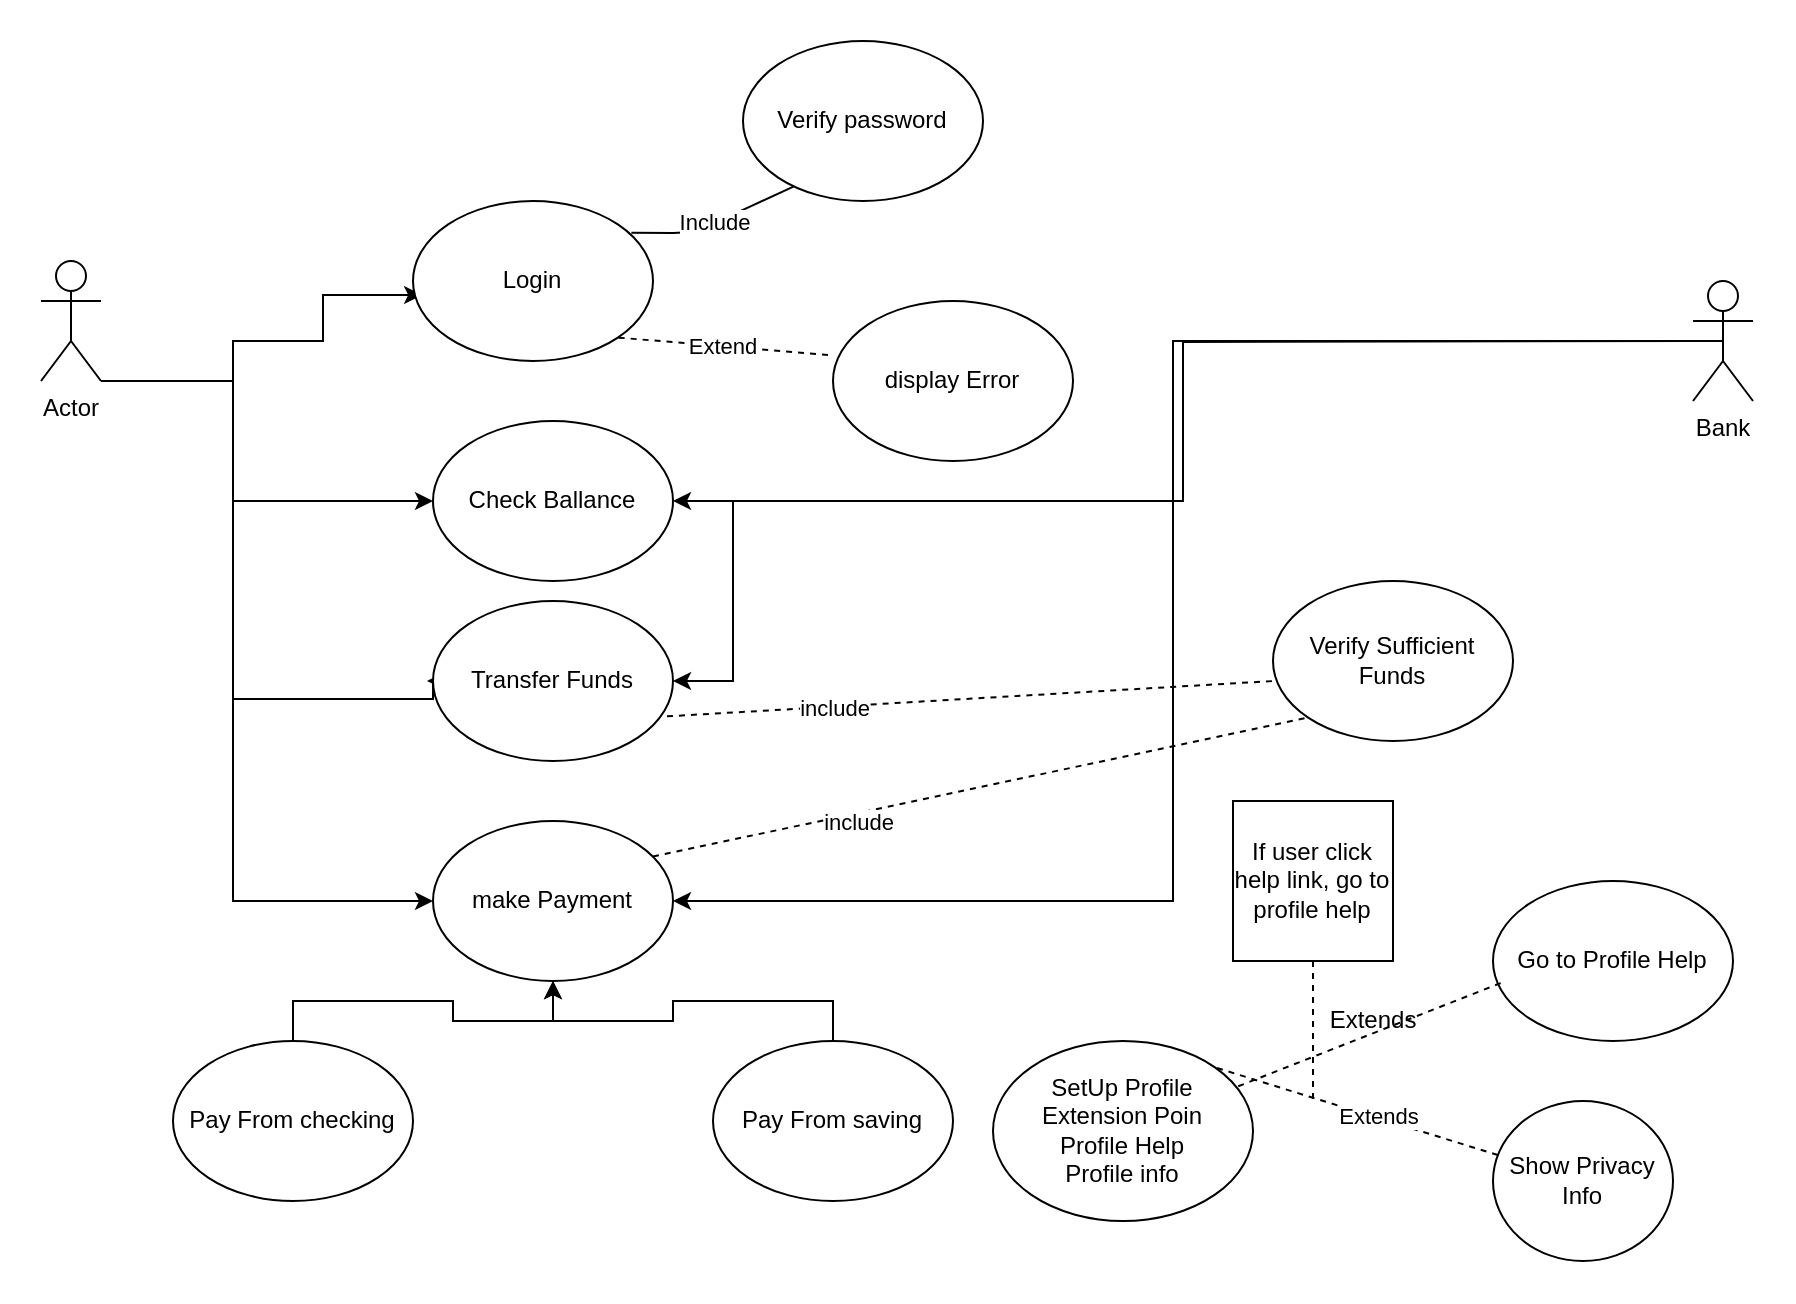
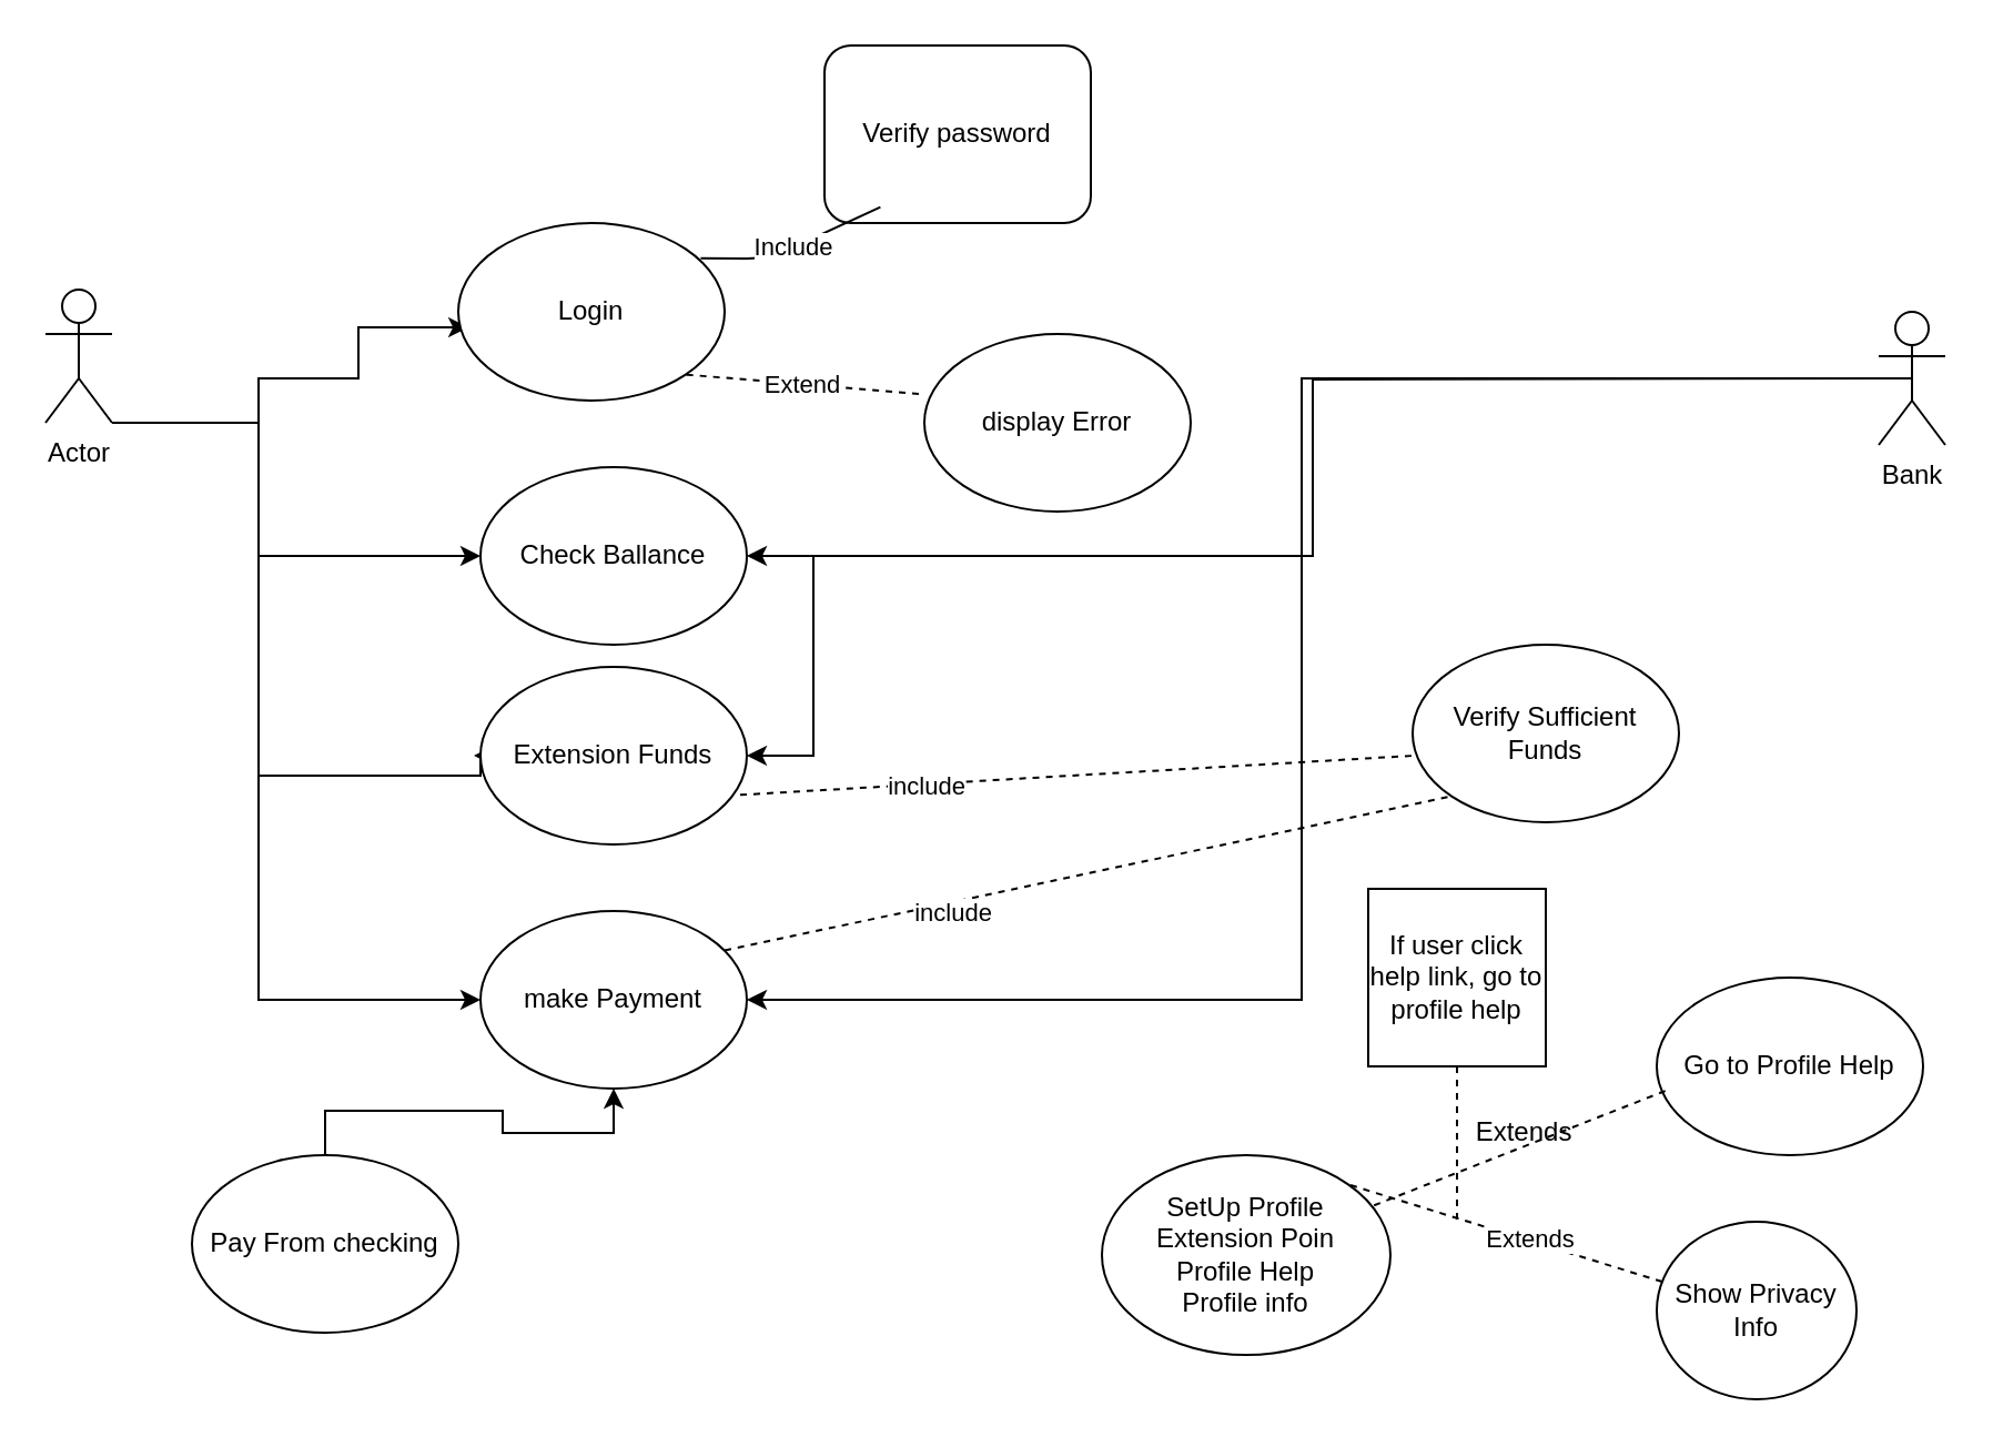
  <mxCell id="0" />
  <mxCell id="1" parent="0" />
  <mxCell id="2" style="edgeStyle=orthogonalEdgeStyle;rounded=0;orthogonalLoop=1;jettySize=auto;html=1;exitX=1;exitY=1;exitDx=0;exitDy=0;exitPerimeter=0;entryX=0.038;entryY=0.588;entryDx=0;entryDy=0;entryPerimeter=0;" parent="1" source="6" target="7" edge="1"><mxGeometry relative="1" as="geometry"><Array as="points"><mxPoint x="116" y="170" /><mxPoint x="161" y="170" /><mxPoint x="161" y="147" /></Array></mxGeometry></mxCell>
  <mxCell id="3" style="edgeStyle=orthogonalEdgeStyle;rounded=0;orthogonalLoop=1;jettySize=auto;html=1;exitX=1;exitY=1;exitDx=0;exitDy=0;exitPerimeter=0;" edge="1" parent="1" source="6" target="12"><mxGeometry relative="1" as="geometry"><Array as="points"><mxPoint x="116" y="250" /></Array></mxGeometry></mxCell>
  <mxCell id="4" style="edgeStyle=orthogonalEdgeStyle;rounded=0;orthogonalLoop=1;jettySize=auto;html=1;exitX=1;exitY=1;exitDx=0;exitDy=0;exitPerimeter=0;" edge="1" parent="1" source="6"><mxGeometry relative="1" as="geometry"><mxPoint x="213" y="340" as="targetPoint" /><Array as="points"><mxPoint x="116" y="349" /><mxPoint x="216" y="349" /><mxPoint x="216" y="340" /></Array></mxGeometry></mxCell>
  <mxCell id="5" style="edgeStyle=orthogonalEdgeStyle;rounded=0;orthogonalLoop=1;jettySize=auto;html=1;exitX=1;exitY=1;exitDx=0;exitDy=0;exitPerimeter=0;entryX=0;entryY=0.5;entryDx=0;entryDy=0;" edge="1" parent="1" source="6" target="18"><mxGeometry relative="1" as="geometry"><Array as="points"><mxPoint x="116" y="190" /><mxPoint x="116" y="450" /></Array></mxGeometry></mxCell>
  <mxCell id="6" value="Actor" style="shape=umlActor;verticalLabelPosition=bottom;verticalAlign=top;html=1;outlineConnect=0;" parent="1" vertex="1"><mxGeometry x="20" y="130" width="30" height="60" as="geometry" /></mxCell>
  <mxCell id="7" value="Login" style="ellipse;whiteSpace=wrap;html=1;" parent="1" vertex="1"><mxGeometry x="206" y="100" width="120" height="80" as="geometry" /></mxCell>
- <mxCell id="8" value="Verify password" style="ellipse;whiteSpace=wrap;html=1;" parent="1" vertex="1"><mxGeometry x="371" y="20" width="120" height="80" as="geometry" /></mxCell>
+ <mxCell id="8" value="Verify password" style="whiteSpace=wrap;html=1;rounded=1;" parent="1" vertex="1"><mxGeometry x="371" y="20" width="120" height="80" as="geometry" /></mxCell>
  <mxCell id="9" value="display Error" style="ellipse;whiteSpace=wrap;html=1;" parent="1" vertex="1"><mxGeometry x="416" y="150" width="120" height="80" as="geometry" /></mxCell>
  <mxCell id="10" value="Include" style="endArrow=none;dashed=0;html=1;entryX=0.21;entryY=0.91;entryDx=0;entryDy=0;entryPerimeter=0;exitX=0.91;exitY=0.199;exitDx=0;exitDy=0;exitPerimeter=0;" parent="1" source="7" target="8" edge="1"><mxGeometry width="50" height="50" relative="1" as="geometry"><mxPoint x="316" y="190" as="sourcePoint" /><mxPoint x="366" y="140" as="targetPoint" /><Array as="points"><mxPoint x="346" y="116" /></Array></mxGeometry></mxCell>
  <mxCell id="11" value="Extend" style="endArrow=none;dashed=1;html=1;exitX=-0.021;exitY=0.338;exitDx=0;exitDy=0;exitPerimeter=0;entryX=1;entryY=1;entryDx=0;entryDy=0;" parent="1" source="9" target="7" edge="1"><mxGeometry width="50" height="50" relative="1" as="geometry"><mxPoint x="406" y="230" as="sourcePoint" /><mxPoint x="456" y="180" as="targetPoint" /><Array as="points" /></mxGeometry></mxCell>
  <mxCell id="12" value="Check Ballance" style="ellipse;whiteSpace=wrap;html=1;" parent="1" vertex="1"><mxGeometry x="216" y="210" width="120" height="80" as="geometry" /></mxCell>
  <mxCell id="13" style="edgeStyle=orthogonalEdgeStyle;rounded=0;orthogonalLoop=1;jettySize=auto;html=1;entryX=1;entryY=0.5;entryDx=0;entryDy=0;" edge="1" parent="1" target="12"><mxGeometry relative="1" as="geometry"><mxPoint x="846" y="170" as="sourcePoint" /></mxGeometry></mxCell>
  <mxCell id="14" style="edgeStyle=orthogonalEdgeStyle;rounded=0;orthogonalLoop=1;jettySize=auto;html=1;exitX=0.5;exitY=0.5;exitDx=0;exitDy=0;exitPerimeter=0;entryX=1;entryY=0.5;entryDx=0;entryDy=0;" edge="1" parent="1" source="16" target="17"><mxGeometry relative="1" as="geometry"><mxPoint x="336" y="350" as="targetPoint" /><Array as="points"><mxPoint x="586" y="170" /><mxPoint x="586" y="250" /><mxPoint x="366" y="250" /><mxPoint x="366" y="340" /></Array></mxGeometry></mxCell>
  <mxCell id="15" style="edgeStyle=orthogonalEdgeStyle;rounded=0;orthogonalLoop=1;jettySize=auto;html=1;exitX=0.5;exitY=0.5;exitDx=0;exitDy=0;exitPerimeter=0;entryX=1;entryY=0.5;entryDx=0;entryDy=0;" edge="1" parent="1" source="16" target="18"><mxGeometry relative="1" as="geometry"><Array as="points"><mxPoint x="586" y="170" /><mxPoint x="586" y="450" /></Array></mxGeometry></mxCell>
  <mxCell id="16" value="Bank" style="shape=umlActor;verticalLabelPosition=bottom;verticalAlign=top;html=1;outlineConnect=0;" vertex="1" parent="1"><mxGeometry x="846" y="140" width="30" height="60" as="geometry" /></mxCell>
- <mxCell id="17" value="Transfer Funds" style="ellipse;whiteSpace=wrap;html=1;" vertex="1" parent="1"><mxGeometry x="216" y="300" width="120" height="80" as="geometry" /></mxCell>
+ <mxCell id="17" value="Extension Funds" style="ellipse;whiteSpace=wrap;html=1;" vertex="1" parent="1"><mxGeometry x="216" y="300" width="120" height="80" as="geometry" /></mxCell>
  <mxCell id="18" value="make Payment" style="ellipse;whiteSpace=wrap;html=1;" vertex="1" parent="1"><mxGeometry x="216" y="410" width="120" height="80" as="geometry" /></mxCell>
  <mxCell id="19" value="Verify Sufficient Funds" style="ellipse;whiteSpace=wrap;html=1;" vertex="1" parent="1"><mxGeometry x="636" y="290" width="120" height="80" as="geometry" /></mxCell>
  <mxCell id="20" style="edgeStyle=orthogonalEdgeStyle;rounded=0;orthogonalLoop=1;jettySize=auto;html=1;exitX=0.5;exitY=0;exitDx=0;exitDy=0;entryX=0.5;entryY=1;entryDx=0;entryDy=0;" edge="1" parent="1" source="21" target="18"><mxGeometry relative="1" as="geometry" /></mxCell>
  <mxCell id="21" value="Pay From checking" style="ellipse;whiteSpace=wrap;html=1;" vertex="1" parent="1"><mxGeometry x="86" y="520" width="120" height="80" as="geometry" /></mxCell>
- <mxCell id="22" style="edgeStyle=orthogonalEdgeStyle;rounded=0;orthogonalLoop=1;jettySize=auto;html=1;exitX=0.5;exitY=0;exitDx=0;exitDy=0;entryX=0.5;entryY=1;entryDx=0;entryDy=0;" edge="1" parent="1" source="23" target="18"><mxGeometry relative="1" as="geometry"><mxPoint x="276" y="500" as="targetPoint" /></mxGeometry></mxCell>
- <mxCell id="23" value="Pay From saving" style="ellipse;whiteSpace=wrap;html=1;" vertex="1" parent="1"><mxGeometry x="356" y="520" width="120" height="80" as="geometry" /></mxCell>
  <mxCell id="24" value="" style="endArrow=none;dashed=1;html=1;exitX=0.975;exitY=0.721;exitDx=0;exitDy=0;exitPerimeter=0;entryX=0.016;entryY=0.624;entryDx=0;entryDy=0;entryPerimeter=0;" edge="1" parent="1" source="17" target="19"><mxGeometry width="50" height="50" relative="1" as="geometry"><mxPoint x="406" y="430" as="sourcePoint" /><mxPoint x="456" y="380" as="targetPoint" /></mxGeometry></mxCell>
  <mxCell id="25" value="include" style="edgeLabel;html=1;align=center;verticalAlign=middle;resizable=0;points=[];" vertex="1" connectable="0" parent="24"><mxGeometry x="-0.451" y="-1" relative="1" as="geometry"><mxPoint as="offset" /></mxGeometry></mxCell>
  <mxCell id="26" value="" style="endArrow=none;dashed=1;html=1;exitX=0.975;exitY=0.721;exitDx=0;exitDy=0;exitPerimeter=0;entryX=0;entryY=1;entryDx=0;entryDy=0;" edge="1" parent="1" target="19"><mxGeometry width="50" height="50" relative="1" as="geometry"><mxPoint x="326" y="427.76" as="sourcePoint" /><mxPoint x="630.92" y="410" as="targetPoint" /></mxGeometry></mxCell>
  <mxCell id="27" value="include" style="edgeLabel;html=1;align=center;verticalAlign=middle;resizable=0;points=[];" vertex="1" connectable="0" parent="26"><mxGeometry x="-0.378" y="-4" relative="1" as="geometry"><mxPoint as="offset" /></mxGeometry></mxCell>
  <mxCell id="28" value="If user click help link, go to profile help" style="whiteSpace=wrap;html=1;aspect=fixed;" vertex="1" parent="1"><mxGeometry x="616" y="400" width="80" height="80" as="geometry" /></mxCell>
  <mxCell id="29" value="Go to Profile Help&lt;span style=&quot;color: rgba(0 , 0 , 0 , 0) ; font-family: monospace ; font-size: 0px&quot;&gt;%3CmxGraphModel%3E%3Croot%3E%3CmxCell%20id%3D%220%22%2F%3E%3CmxCell%20id%3D%221%22%20parent%3D%220%22%2F%3E%3CmxCell%20id%3D%222%22%20value%3D%22Verify%20Sufficient%20Funds%22%20style%3D%22ellipse%3BwhiteSpace%3Dwrap%3Bhtml%3D1%3B%22%20vertex%3D%221%22%20parent%3D%221%22%3E%3CmxGeometry%20x%3D%22630%22%20y%3D%22410%22%20width%3D%22120%22%20height%3D%2280%22%20as%3D%22geometry%22%2F%3E%3C%2FmxCell%3E%3C%2Froot%3E%3C%2FmxGraphModel%3E&lt;/span&gt;&lt;span style=&quot;color: rgba(0 , 0 , 0 , 0) ; font-family: monospace ; font-size: 0px&quot;&gt;%3CmxGraphModel%3E%3Croot%3E%3CmxCell%20id%3D%220%22%2F%3E%3CmxCell%20id%3D%221%22%20parent%3D%220%22%2F%3E%3CmxCell%20id%3D%222%22%20value%3D%22Verify%20Sufficient%20Funds%22%20style%3D%22ellipse%3BwhiteSpace%3Dwrap%3Bhtml%3D1%3B%22%20vertex%3D%221%22%20parent%3D%221%22%3E%3CmxGeometry%20x%3D%22630%22%20y%3D%22410%22%20width%3D%22120%22%20height%3D%2280%22%20as%3D%22geometry%22%2F%3E%3C%2FmxCell%3E%3C%2Froot%3E%3C%2FmxGraphModel%3E&lt;/span&gt;" style="ellipse;whiteSpace=wrap;html=1;" vertex="1" parent="1"><mxGeometry x="746" y="440" width="120" height="80" as="geometry" /></mxCell>
  <mxCell id="30" value="Show Privacy Info" style="ellipse;whiteSpace=wrap;html=1;" vertex="1" parent="1"><mxGeometry x="746" y="550" width="90" height="80" as="geometry" /></mxCell>
  <mxCell id="31" value="" style="endArrow=none;dashed=1;html=1;exitX=0.5;exitY=1;exitDx=0;exitDy=0;" edge="1" parent="1" source="28"><mxGeometry width="50" height="50" relative="1" as="geometry"><mxPoint x="696" y="510" as="sourcePoint" /><mxPoint x="656" y="550" as="targetPoint" /></mxGeometry></mxCell>
  <mxCell id="32" value="SetUp Profile&lt;br&gt;Extension Poin&lt;br&gt;Profile Help&lt;br&gt;Profile info" style="ellipse;whiteSpace=wrap;html=1;" vertex="1" parent="1"><mxGeometry x="496" y="520" width="130" height="90" as="geometry" /></mxCell>
  <mxCell id="33" value="" style="endArrow=none;dashed=1;html=1;exitX=0.032;exitY=0.638;exitDx=0;exitDy=0;exitPerimeter=0;" edge="1" parent="1" source="29" target="32"><mxGeometry width="50" height="50" relative="1" as="geometry"><mxPoint x="666" y="490" as="sourcePoint" /><mxPoint x="666" y="540" as="targetPoint" /></mxGeometry></mxCell>
  <mxCell id="34" value="" style="endArrow=none;dashed=1;html=1;entryX=1;entryY=0;entryDx=0;entryDy=0;" edge="1" parent="1" source="30" target="32"><mxGeometry width="50" height="50" relative="1" as="geometry"><mxPoint x="759.84" y="501.04" as="sourcePoint" /><mxPoint x="628.908" y="584.587" as="targetPoint" /></mxGeometry></mxCell>
  <mxCell id="35" value="Extends" style="edgeLabel;html=1;align=center;verticalAlign=middle;resizable=0;points=[];" vertex="1" connectable="0" parent="34"><mxGeometry x="-0.148" y="-1" relative="1" as="geometry"><mxPoint as="offset" /></mxGeometry></mxCell>
  <mxCell id="36" value="Extends" style="text;html=1;align=center;verticalAlign=middle;resizable=0;points=[];autosize=1;strokeColor=none;" vertex="1" parent="1"><mxGeometry x="656" y="500" width="60" height="20" as="geometry" /></mxCell>
